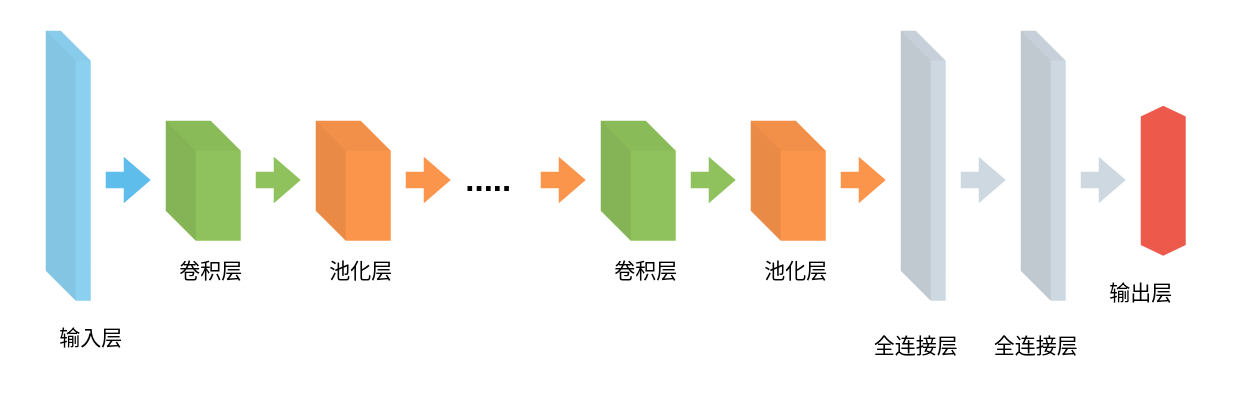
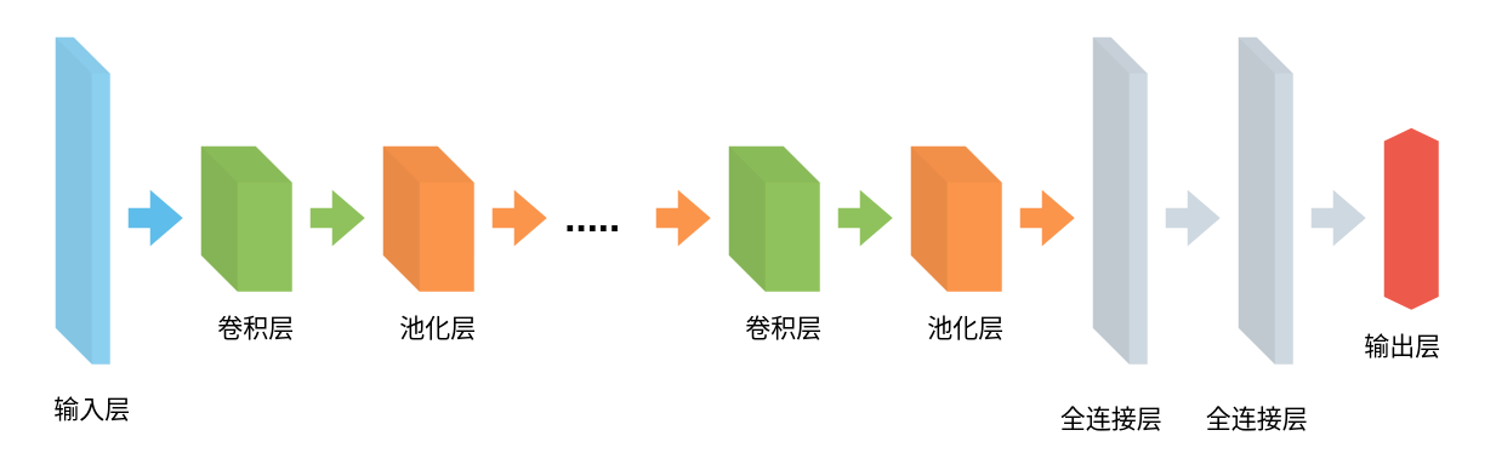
  <mxCell id="0" />
  <mxCell id="1" parent="0" />
  <mxCell id="2" value="" style="shape=cube;whiteSpace=wrap;html=1;boundedLbl=1;backgroundOutline=1;darkOpacity=0.05;darkOpacity2=0.1;fillColor=#1ba1e2;strokeColor=none;fontColor=#ffffff;opacity=50;strokeWidth=0;" vertex="1" parent="1"><mxGeometry x="30" y="20" width="30" height="180" as="geometry" /></mxCell>
  <mxCell id="3" value="" style="shape=cube;whiteSpace=wrap;html=1;boundedLbl=1;backgroundOutline=1;darkOpacity=0.05;darkOpacity2=0.1;fillColor=#60a917;strokeColor=none;fontColor=#ffffff;opacity=70;strokeWidth=0;" vertex="1" parent="1"><mxGeometry x="110" y="80" width="50" height="80" as="geometry" /></mxCell>
  <mxCell id="4" value="" style="shape=cube;whiteSpace=wrap;html=1;boundedLbl=1;backgroundOutline=1;darkOpacity=0.05;darkOpacity2=0.1;fillColor=#fa6800;strokeColor=none;fontColor=#000000;opacity=70;strokeWidth=0;" vertex="1" parent="1"><mxGeometry x="210" y="80" width="50" height="80" as="geometry" /></mxCell>
  <mxCell id="5" value="" style="shape=cube;whiteSpace=wrap;html=1;boundedLbl=1;backgroundOutline=1;darkOpacity=0.05;darkOpacity2=0.1;fillColor=#60a917;strokeColor=none;fontColor=#ffffff;opacity=70;strokeWidth=0;" vertex="1" parent="1"><mxGeometry x="400" y="80" width="50" height="80" as="geometry" /></mxCell>
  <mxCell id="6" value="" style="shape=cube;whiteSpace=wrap;html=1;boundedLbl=1;backgroundOutline=1;darkOpacity=0.05;darkOpacity2=0.1;fillColor=#fa6800;strokeColor=none;fontColor=#000000;opacity=70;strokeWidth=0;" vertex="1" parent="1"><mxGeometry x="500" y="80" width="50" height="80" as="geometry" /></mxCell>
  <mxCell id="7" value="" style="edgeStyle=orthogonalEdgeStyle;rounded=0;orthogonalLoop=1;jettySize=auto;html=1;fontSize=14;strokeWidth=0;opacity=70;strokeColor=none;" edge="1" parent="1" source="8" target="6"><mxGeometry relative="1" as="geometry" /></mxCell>
  <mxCell id="8" value="" style="shape=cube;whiteSpace=wrap;html=1;boundedLbl=1;backgroundOutline=1;darkOpacity=0.05;darkOpacity2=0.1;fillColor=#bac8d3;strokeColor=none;opacity=70;strokeWidth=0;" vertex="1" parent="1"><mxGeometry x="600" y="20" width="30" height="180" as="geometry" /></mxCell>
  <mxCell id="9" value="" style="shape=cube;whiteSpace=wrap;html=1;boundedLbl=1;backgroundOutline=1;darkOpacity=0.05;darkOpacity2=0.1;fillColor=#bac8d3;strokeColor=none;opacity=70;strokeWidth=0;" vertex="1" parent="1"><mxGeometry x="680" y="20" width="30" height="180" as="geometry" /></mxCell>
  <mxCell id="10" value="" style="shape=flexArrow;endArrow=classic;html=1;rounded=0;width=11;endSize=6;fillColor=#60a917;strokeColor=none;opacity=70;strokeWidth=0;" edge="1" parent="1"><mxGeometry width="50" height="50" relative="1" as="geometry"><mxPoint x="170" y="119.5" as="sourcePoint" /><mxPoint x="200" y="119.5" as="targetPoint" /><Array as="points"><mxPoint x="170" y="119.5" /></Array></mxGeometry></mxCell>
  <mxCell id="11" value="" style="shape=flexArrow;endArrow=classic;html=1;rounded=0;width=11;endSize=6;fillColor=#60a917;strokeColor=none;opacity=70;strokeWidth=0;" edge="1" parent="1"><mxGeometry width="50" height="50" relative="1" as="geometry"><mxPoint x="460" y="119.5" as="sourcePoint" /><mxPoint x="490" y="119.5" as="targetPoint" /><Array as="points"><mxPoint x="460" y="119.5" /></Array></mxGeometry></mxCell>
  <mxCell id="12" value="" style="shape=flexArrow;endArrow=classic;html=1;rounded=0;width=11;endSize=6;fillColor=#fa6800;strokeColor=none;opacity=70;strokeWidth=0;" edge="1" parent="1"><mxGeometry width="50" height="50" relative="1" as="geometry"><mxPoint x="560" y="119.5" as="sourcePoint" /><mxPoint x="590" y="119.5" as="targetPoint" /><Array as="points"><mxPoint x="560" y="119.5" /></Array></mxGeometry></mxCell>
  <mxCell id="13" value="" style="shape=flexArrow;endArrow=classic;html=1;rounded=0;width=11;endSize=6;fillColor=#bac8d3;strokeColor=none;opacity=70;strokeWidth=0;" edge="1" parent="1"><mxGeometry width="50" height="50" relative="1" as="geometry"><mxPoint x="640" y="119.5" as="sourcePoint" /><mxPoint x="670" y="119.5" as="targetPoint" /><Array as="points"><mxPoint x="640" y="119.5" /></Array></mxGeometry></mxCell>
  <mxCell id="14" value="" style="shape=flexArrow;endArrow=classic;html=1;rounded=0;width=11;endSize=6;fillColor=#bac8d3;strokeColor=none;opacity=70;strokeWidth=0;" edge="1" parent="1"><mxGeometry width="50" height="50" relative="1" as="geometry"><mxPoint x="720" y="119.5" as="sourcePoint" /><mxPoint x="750" y="119.5" as="targetPoint" /><Array as="points"><mxPoint x="720" y="119.5" /></Array></mxGeometry></mxCell>
  <mxCell id="15" value="" style="shape=flexArrow;endArrow=classic;html=1;rounded=0;width=11;endSize=6;fillColor=#1ba1e2;strokeColor=none;opacity=70;strokeWidth=0;" edge="1" parent="1"><mxGeometry width="50" height="50" relative="1" as="geometry"><mxPoint x="70" y="119.5" as="sourcePoint" /><mxPoint x="100" y="119.5" as="targetPoint" /><Array as="points"><mxPoint x="70" y="119.5" /></Array></mxGeometry></mxCell>
  <mxCell id="16" value="" style="shape=flexArrow;endArrow=classic;html=1;rounded=0;width=11;endSize=6;fillColor=#fa6800;strokeColor=none;strokeWidth=0;opacity=70;" edge="1" parent="1"><mxGeometry width="50" height="50" relative="1" as="geometry"><mxPoint x="270" y="119.5" as="sourcePoint" /><mxPoint x="300" y="119.5" as="targetPoint" /><Array as="points"><mxPoint x="270" y="119.5" /></Array></mxGeometry></mxCell>
  <mxCell id="17" value="" style="shape=flexArrow;endArrow=classic;html=1;rounded=0;width=11;endSize=6;fillColor=#fa6800;strokeColor=none;opacity=70;strokeWidth=0;" edge="1" parent="1"><mxGeometry width="50" height="50" relative="1" as="geometry"><mxPoint x="360" y="119.5" as="sourcePoint" /><mxPoint x="390" y="119.5" as="targetPoint" /><Array as="points"><mxPoint x="360" y="119.5" /></Array></mxGeometry></mxCell>
  <mxCell id="18" value="&lt;div&gt;&lt;b&gt;&lt;font style=&quot;font-size: 22px&quot;&gt;.....&lt;/font&gt;&lt;/b&gt;&lt;/div&gt;" style="text;html=1;align=center;verticalAlign=middle;resizable=0;points=[];autosize=1;strokeColor=none;fillColor=none;strokeWidth=0;" vertex="1" parent="1"><mxGeometry x="300" y="110" width="50" height="20" as="geometry" /></mxCell>
- <mxCell id="19" value="&lt;font style=&quot;font-size: 14px&quot;&gt;输入层&lt;/font&gt;" style="text;html=1;align=center;verticalAlign=middle;resizable=0;points=[];autosize=1;strokeColor=none;fillColor=none;fontSize=17;strokeWidth=0;" vertex="1" parent="1"><mxGeometry x="30" y="210" width="60" height="30" as="geometry" /></mxCell>
+ <mxCell id="19" value="&lt;font style=&quot;font-size: 14px&quot;&gt;输入层&lt;/font&gt;" style="text;html=1;align=center;verticalAlign=middle;resizable=0;points=[];autosize=1;strokeColor=none;fillColor=none;fontSize=17;strokeWidth=0;" vertex="1" parent="1"><mxGeometry x="20" y="210" width="60" height="30" as="geometry" /></mxCell>
  <mxCell id="20" value="卷积层" style="text;html=1;align=center;verticalAlign=middle;resizable=0;points=[];autosize=1;strokeColor=none;fillColor=none;fontSize=14;strokeWidth=0;" vertex="1" parent="1"><mxGeometry x="110" y="170" width="60" height="20" as="geometry" /></mxCell>
  <mxCell id="21" value="池化层" style="text;html=1;align=center;verticalAlign=middle;resizable=0;points=[];autosize=1;strokeColor=none;fillColor=none;fontSize=14;strokeWidth=0;" vertex="1" parent="1"><mxGeometry x="210" y="170" width="60" height="20" as="geometry" /></mxCell>
  <mxCell id="22" value="卷积层" style="text;html=1;align=center;verticalAlign=middle;resizable=0;points=[];autosize=1;strokeColor=none;fillColor=none;fontSize=14;strokeWidth=0;" vertex="1" parent="1"><mxGeometry x="400" y="170" width="60" height="20" as="geometry" /></mxCell>
  <mxCell id="23" value="池化层" style="text;html=1;align=center;verticalAlign=middle;resizable=0;points=[];autosize=1;strokeColor=none;fillColor=none;fontSize=14;strokeWidth=0;" vertex="1" parent="1"><mxGeometry x="500" y="170" width="60" height="20" as="geometry" /></mxCell>
  <mxCell id="24" value="全连接层" style="text;html=1;align=center;verticalAlign=middle;resizable=0;points=[];autosize=1;strokeColor=none;fillColor=none;fontSize=14;strokeWidth=0;" vertex="1" parent="1"><mxGeometry x="575" y="220" width="70" height="20" as="geometry" /></mxCell>
  <mxCell id="25" value="全连接层" style="text;html=1;align=center;verticalAlign=middle;resizable=0;points=[];autosize=1;strokeColor=none;fillColor=none;fontSize=14;strokeWidth=0;" vertex="1" parent="1"><mxGeometry x="655" y="220" width="70" height="20" as="geometry" /></mxCell>
  <mxCell id="26" value="" style="html=1;whiteSpace=wrap;shape=isoCube2;backgroundOutline=1;isoAngle=15;fontSize=14;strokeWidth=0;opacity=70;direction=east;fillColor=#e51400;fontColor=#ffffff;strokeColor=none;" vertex="1" parent="1"><mxGeometry x="760" y="70" width="30" height="100" as="geometry" /></mxCell>
- <mxCell id="27" value="输出层" style="text;html=1;align=center;verticalAlign=middle;resizable=0;points=[];autosize=1;strokeColor=none;fillColor=none;fontSize=14;strokeWidth=0;" vertex="1" parent="1"><mxGeometry x="730" y="185" width="60" height="20" as="geometry" /></mxCell>
+ <mxCell id="27" value="输出层" style="text;html=1;align=center;verticalAlign=middle;resizable=0;points=[];autosize=1;strokeColor=none;fillColor=none;fontSize=14;strokeWidth=0;" vertex="1" parent="1"><mxGeometry x="740" y="180" width="60" height="20" as="geometry" /></mxCell>
